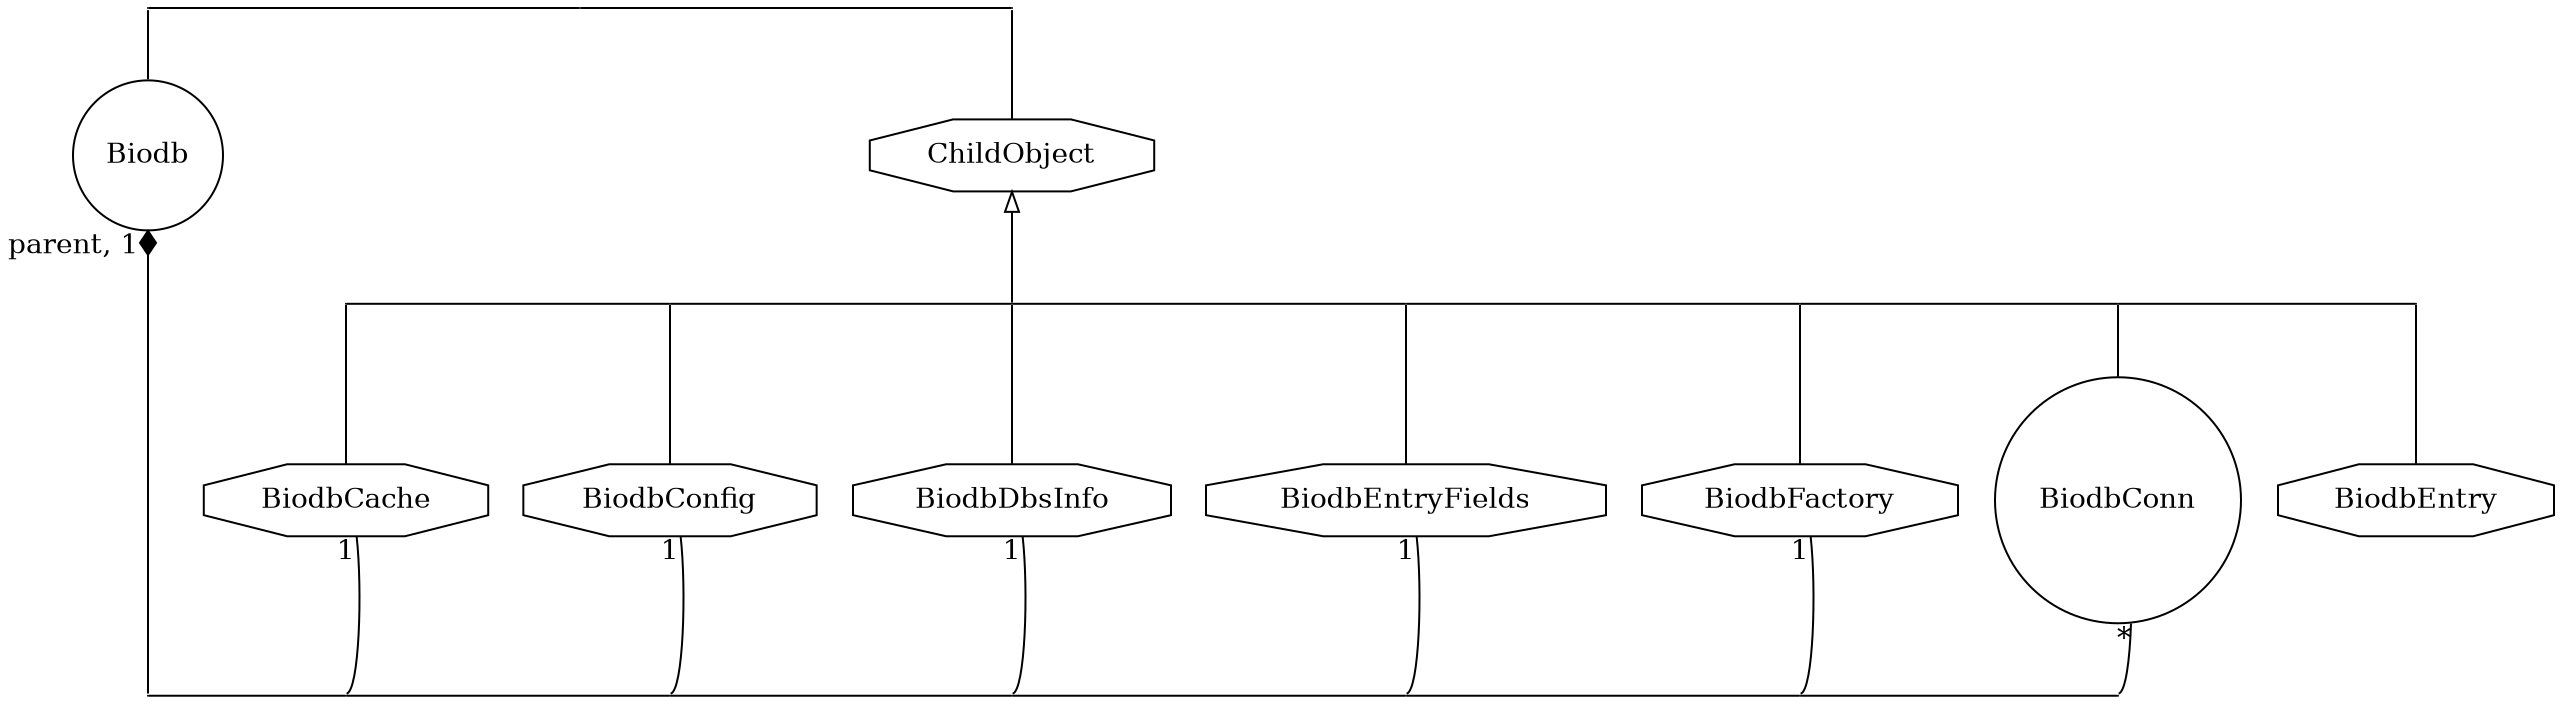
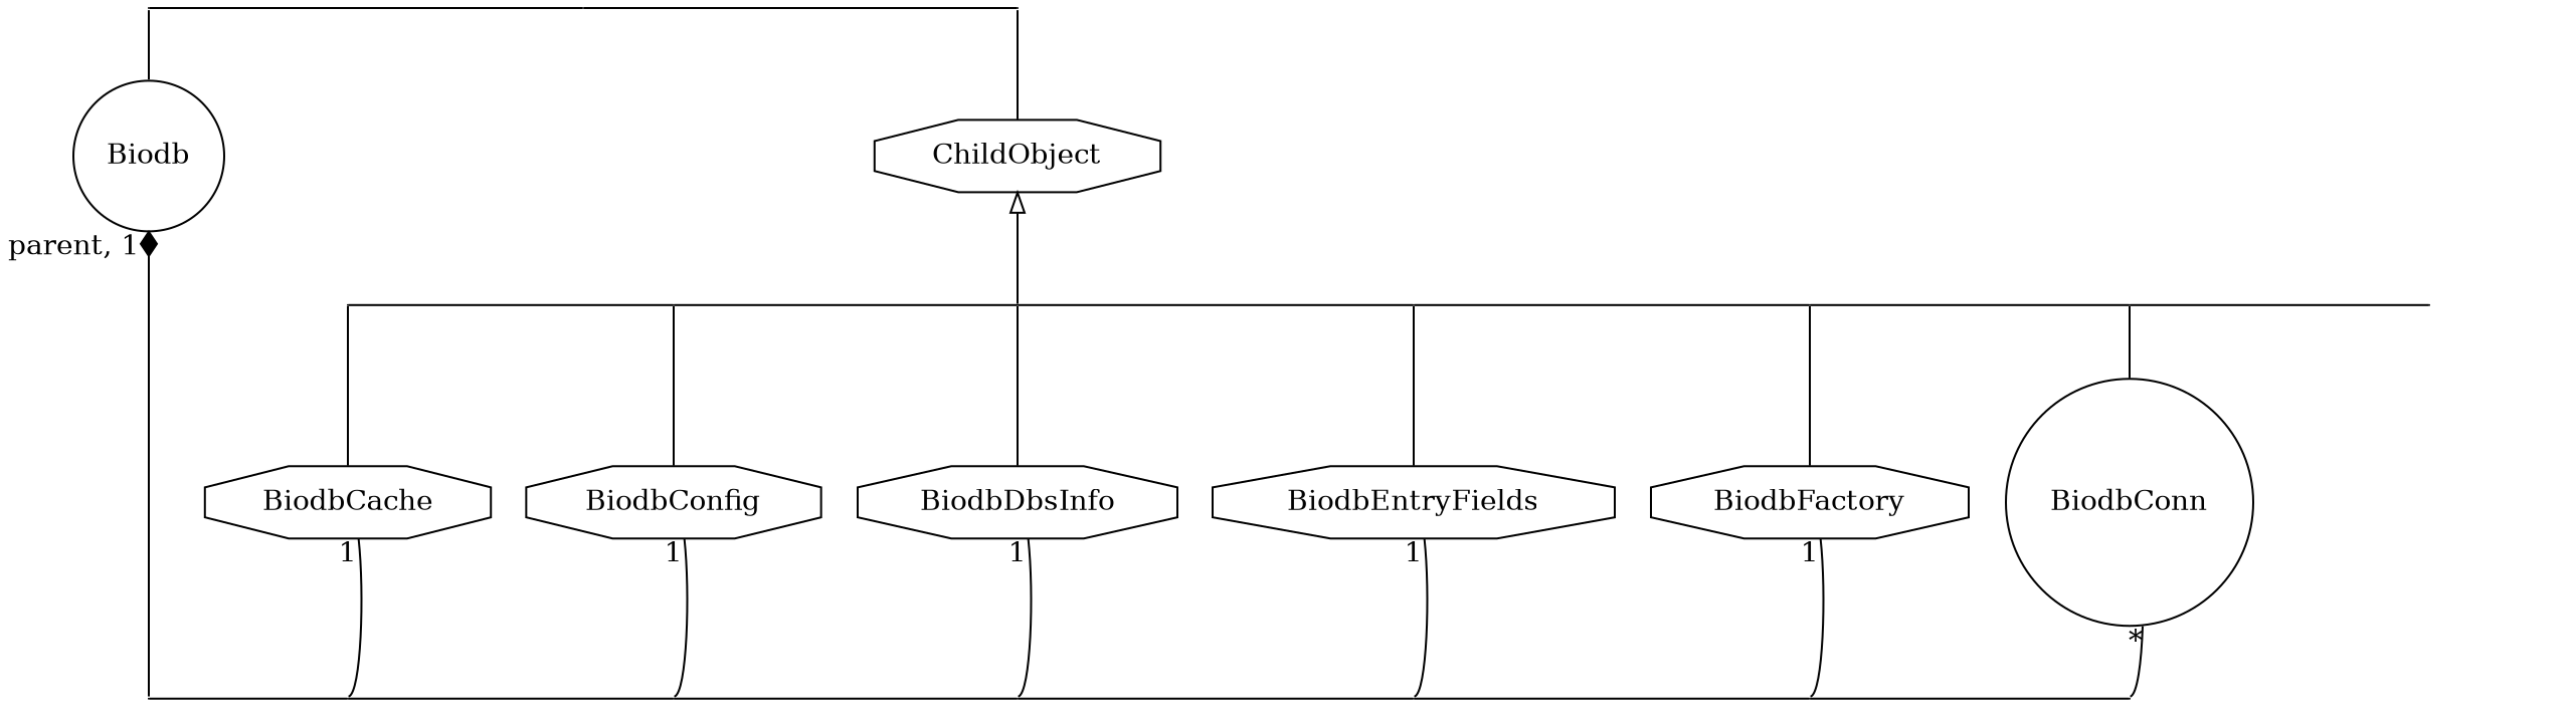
  digraph {
    node [group=ChildObject shape=point fixedsize=true]
    edge [arrowtail=none dir=back style=invis]
    BiodbCache [group=BiodbCache shape=octagon fixedsize=""]
    BiodbCacheAssocPoint [group=BiodbCache height=0 width=0]
    BiodbConfigAssocPoint [group=BiodbConfig height=0 width=0]
    BiodbDbsInfoAssocPoint [height=0 width=0]
    BiodbEntryFieldsAssocPoint [group=BiodbEntryFields height=0 width=0]
    BiodbFactoryAssocPoint [group=BiodbFactory height=0 width=0]
    BiodbConnAssocPoint [group=BiodbConn height=0 width=0]
    BiodbConfig [group=BiodbConfig shape=octagon fixedsize=""]
    BiodbDbsInfo [shape=octagon fixedsize=""]
    BiodbEntryFields [group=BiodbEntryFields shape=octagon fixedsize=""]
    BiodbFactory [group=BiodbFactory shape=octagon fixedsize=""]
    BiodbConn [group=BiodbConn shape=circle fixedsize=""]
    ChildObject [shape=octagon fixedsize=""]
    Biodb [group=Biodb shape=circle fixedsize=""]
    BiodbChildObjectMiddlePoint [group=BiodbObject height=0 width=0]
    ChildObjectPoint [height=0 width=0]
    BiodbPoint [group=Biodb height=0 width=0]
    BiodbCacheChildPoint [group=BiodbCache height=0 width=0]
    BiodbConfigChildPoint [group=BiodbConfig height=0 width=0]
    BiodbDbsInfoChildPoint [height=0 width=0]
    BiodbEntryFieldsChildPoint [group=BiodbEntryFields height=0 width=0]
    BiodbFactoryChildPoint [group=BiodbFactory height=0 width=0]
    BiodbConnChildPoint [group=BiodbConn height=0 width=0]
    BiodbEntryChildPoint [group=BiodbEntry height=0 width=0]
-   BiodbEntry [group=BiodbEntry shape=octagon fixedsize=""]
    BiodbAssocMiddlePoint [group=Biodb height=0 width=0]
    subgraph sub_1 {
      BiodbCache
      BiodbCacheAssocPoint
      BiodbConfigAssocPoint
      BiodbDbsInfoAssocPoint
      BiodbEntryFieldsAssocPoint
      BiodbFactoryAssocPoint
      BiodbConnAssocPoint
      BiodbConfig
      BiodbDbsInfo
      BiodbEntryFields
      BiodbFactory
      BiodbConn
    }
    subgraph sub_2 {
      rank=same
      ChildObject
      Biodb
    }
    subgraph sub_3 {
      rank=same
      BiodbChildObjectMiddlePoint
      ChildObjectPoint
      BiodbPoint
    }
    subgraph sub_4 {
      rank=same
      BiodbCacheChildPoint
      BiodbConfigChildPoint
      BiodbDbsInfoChildPoint
      BiodbEntryFieldsChildPoint
      BiodbFactoryChildPoint
      BiodbConnChildPoint
      BiodbEntryChildPoint
    }
    subgraph sub_5 {
      rank=same
      BiodbCache
      BiodbConfig
      BiodbDbsInfo
      BiodbEntryFields
      BiodbFactory
      BiodbConn
-     BiodbEntry
    }
    subgraph sub_6 {
      rank=same
      BiodbCacheAssocPoint
      BiodbConfigAssocPoint
      BiodbDbsInfoAssocPoint
      BiodbEntryFieldsAssocPoint
      BiodbFactoryAssocPoint
      BiodbConnAssocPoint
      BiodbAssocMiddlePoint
    }
    BiodbCache -> BiodbCacheAssocPoint
    BiodbCache -> BiodbCacheAssocPoint [taillabel=1 style=""]
    BiodbCache -> BiodbConfigAssocPoint
    BiodbCache -> BiodbDbsInfoAssocPoint
    BiodbCache -> BiodbEntryFieldsAssocPoint
    BiodbCache -> BiodbFactoryAssocPoint
    BiodbCache -> BiodbConnAssocPoint
    BiodbCacheAssocPoint -> BiodbConfigAssocPoint [style=""]
    BiodbConfigAssocPoint -> BiodbDbsInfoAssocPoint [style=""]
    BiodbDbsInfoAssocPoint -> BiodbEntryFieldsAssocPoint [style=""]
    BiodbEntryFieldsAssocPoint -> BiodbFactoryAssocPoint [style=""]
    BiodbFactoryAssocPoint -> BiodbConnAssocPoint [style=""]
    BiodbConfig -> BiodbCacheAssocPoint
    BiodbConfig -> BiodbConfigAssocPoint
    BiodbConfig -> BiodbConfigAssocPoint [taillabel=1 style=""]
    BiodbConfig -> BiodbDbsInfoAssocPoint
    BiodbConfig -> BiodbEntryFieldsAssocPoint
    BiodbConfig -> BiodbFactoryAssocPoint
    BiodbConfig -> BiodbConnAssocPoint
    BiodbDbsInfo -> BiodbCacheAssocPoint
    BiodbDbsInfo -> BiodbConfigAssocPoint
    BiodbDbsInfo -> BiodbDbsInfoAssocPoint
    BiodbDbsInfo -> BiodbDbsInfoAssocPoint [taillabel=1 style=""]
    BiodbDbsInfo -> BiodbEntryFieldsAssocPoint
    BiodbDbsInfo -> BiodbFactoryAssocPoint
    BiodbDbsInfo -> BiodbConnAssocPoint
    BiodbEntryFields -> BiodbCacheAssocPoint
    BiodbEntryFields -> BiodbConfigAssocPoint
    BiodbEntryFields -> BiodbDbsInfoAssocPoint
    BiodbEntryFields -> BiodbEntryFieldsAssocPoint
    BiodbEntryFields -> BiodbEntryFieldsAssocPoint [taillabel=1 style=""]
    BiodbEntryFields -> BiodbFactoryAssocPoint
    BiodbEntryFields -> BiodbConnAssocPoint
    BiodbFactory -> BiodbCacheAssocPoint
    BiodbFactory -> BiodbConfigAssocPoint
    BiodbFactory -> BiodbDbsInfoAssocPoint
    BiodbFactory -> BiodbEntryFieldsAssocPoint
    BiodbFactory -> BiodbFactoryAssocPoint
    BiodbFactory -> BiodbFactoryAssocPoint [taillabel=1 style=""]
    BiodbFactory -> BiodbConnAssocPoint
    BiodbConn -> BiodbCacheAssocPoint
    BiodbConn -> BiodbConfigAssocPoint
    BiodbConn -> BiodbDbsInfoAssocPoint
    BiodbConn -> BiodbEntryFieldsAssocPoint
    BiodbConn -> BiodbFactoryAssocPoint
    BiodbConn -> BiodbConnAssocPoint
    BiodbConn -> BiodbConnAssocPoint [taillabel="*" style=""]
    ChildObject -> BiodbDbsInfoChildPoint [arrowtail=empty style=""]
    Biodb -> BiodbAssocMiddlePoint [arrowtail=diamond taillabel="parent, 1 " style=""]
    BiodbChildObjectMiddlePoint -> ChildObjectPoint [style=""]
    ChildObjectPoint -> ChildObject [style=""]
    BiodbPoint -> Biodb [style=""]
    BiodbPoint -> BiodbChildObjectMiddlePoint [style=""]
    BiodbCacheChildPoint -> BiodbCache [style=""]
    BiodbCacheChildPoint -> BiodbConfigChildPoint [style=""]
    BiodbConfigChildPoint -> BiodbConfig [style=""]
    BiodbConfigChildPoint -> BiodbDbsInfoChildPoint [style=""]
    BiodbDbsInfoChildPoint -> BiodbDbsInfo [style=""]
    BiodbDbsInfoChildPoint -> BiodbEntryFieldsChildPoint [style=""]
    BiodbEntryFieldsChildPoint -> BiodbEntryFields [style=""]
    BiodbEntryFieldsChildPoint -> BiodbFactoryChildPoint [style=""]
    BiodbFactoryChildPoint -> BiodbFactory [style=""]
    BiodbFactoryChildPoint -> BiodbConnChildPoint [style=""]
    BiodbConnChildPoint -> BiodbConn [style=""]
    BiodbConnChildPoint -> BiodbEntryChildPoint [style=""]
-   BiodbEntryChildPoint -> BiodbEntry [style=""]
    BiodbAssocMiddlePoint -> BiodbCacheAssocPoint [style=""]
  }
